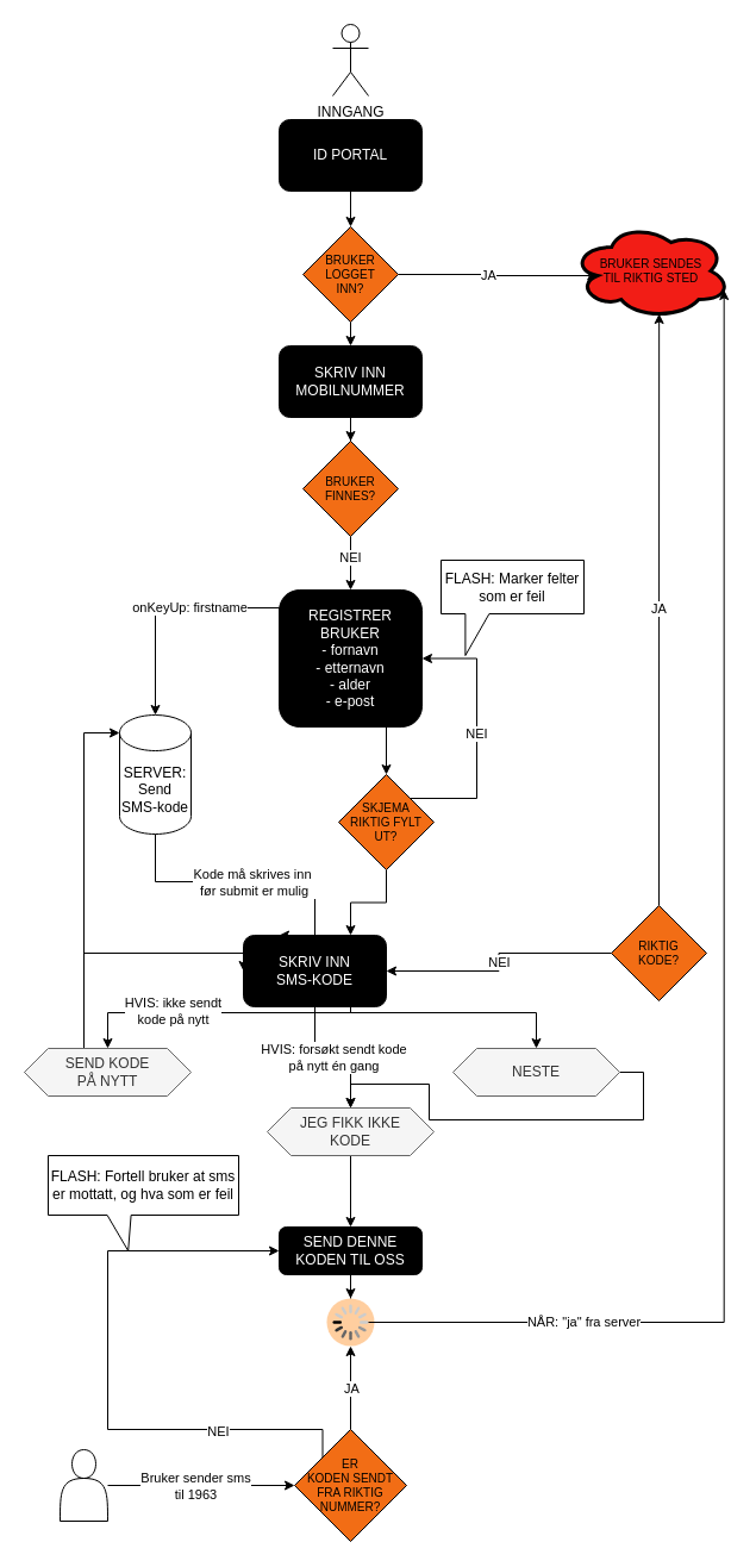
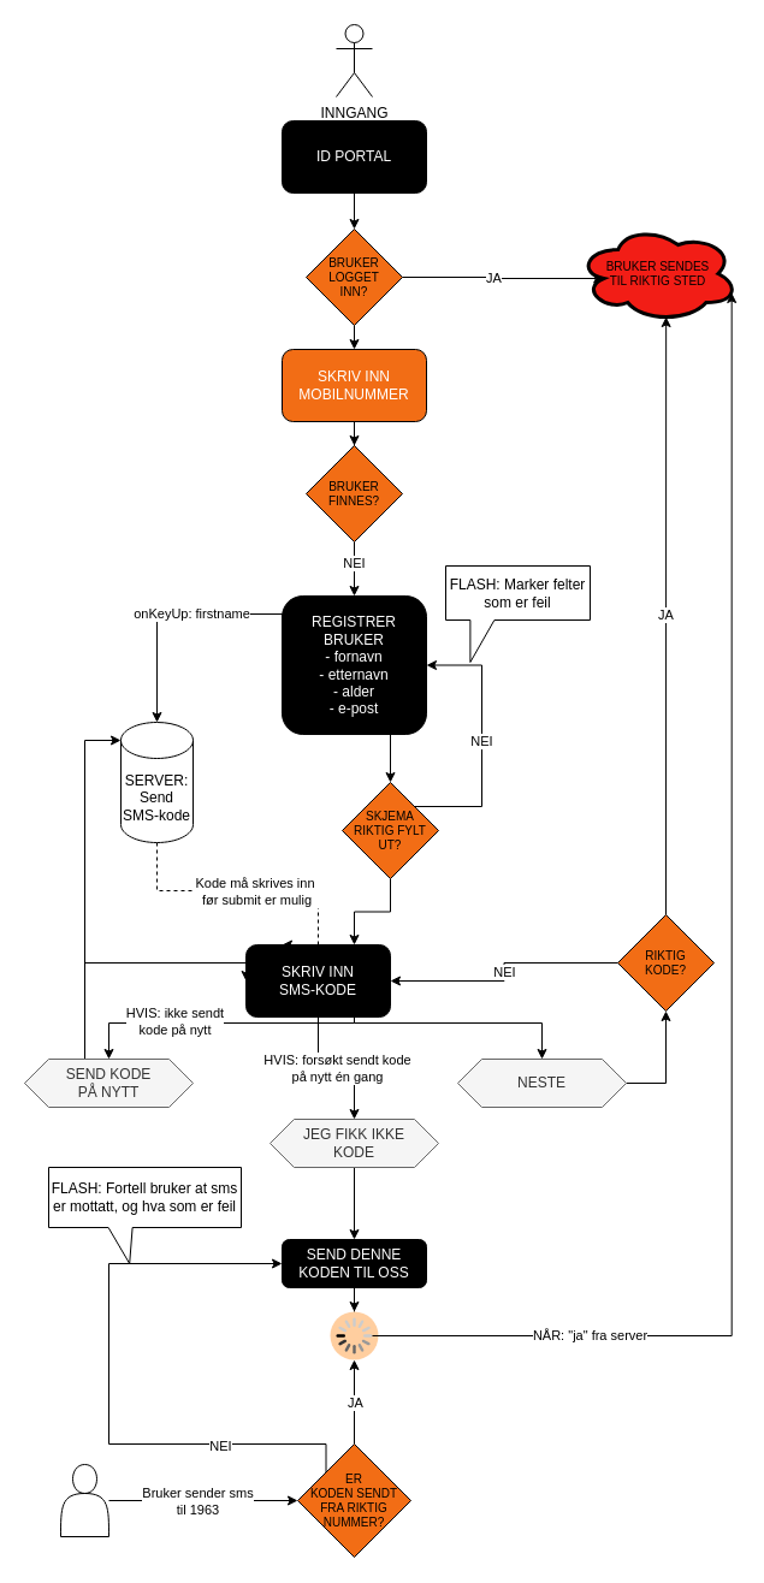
  <mxCell id="0" />
  <mxCell id="1" parent="0" />
  <mxCell id="2" style="edgeStyle=orthogonalEdgeStyle;rounded=0;orthogonalLoop=1;jettySize=auto;html=1;" edge="1" parent="1" source="3" target="8"><mxGeometry relative="1" as="geometry" /></mxCell>
  <mxCell id="3" value="ID PORTAL" style="rounded=1;whiteSpace=wrap;html=1;fillColor=#000000;fontColor=#FFFFFF;" vertex="1" parent="1"><mxGeometry x="234" y="100" width="120" height="60" as="geometry" /></mxCell>
  <mxCell id="4" value="INNGANG" style="shape=umlActor;verticalLabelPosition=bottom;verticalAlign=top;html=1;outlineConnect=0;" vertex="1" parent="1"><mxGeometry x="279" y="20" width="30" height="60" as="geometry" /></mxCell>
  <mxCell id="5" style="edgeStyle=orthogonalEdgeStyle;rounded=0;orthogonalLoop=1;jettySize=auto;html=1;exitX=1;exitY=0.5;exitDx=0;exitDy=0;entryX=0.16;entryY=0.55;entryDx=0;entryDy=0;entryPerimeter=0;" edge="1" parent="1" source="8" target="9"><mxGeometry relative="1" as="geometry" /></mxCell>
  <mxCell id="6" value="JA" style="edgeLabel;html=1;align=center;verticalAlign=middle;resizable=0;points=[];" vertex="1" connectable="0" parent="5"><mxGeometry x="-0.099" y="1" relative="1" as="geometry"><mxPoint as="offset" /></mxGeometry></mxCell>
  <mxCell id="7" style="edgeStyle=orthogonalEdgeStyle;rounded=0;orthogonalLoop=1;jettySize=auto;html=1;exitX=0.5;exitY=1;exitDx=0;exitDy=0;entryX=0.5;entryY=0;entryDx=0;entryDy=0;" edge="1" parent="1" source="8" target="11"><mxGeometry relative="1" as="geometry" /></mxCell>
  <mxCell id="8" value="BRUKER LOGGET&lt;br&gt;INN?" style="rhombus;whiteSpace=wrap;html=1;fillColor=#F26D15;fontSize=10;spacing=4;" vertex="1" parent="1"><mxGeometry x="254" y="190" width="80" height="80" as="geometry" /></mxCell>
  <mxCell id="9" value="&lt;font color=&quot;#000000&quot;&gt;BRUKER SENDES TIL RIKTIG STED&lt;/font&gt;" style="ellipse;shape=cloud;whiteSpace=wrap;html=1;strokeWidth=3;fontSize=10;fontColor=#F26D15;align=center;spacing=13;spacingLeft=5;spacingRight=5;fillColor=#F21D16;" vertex="1" parent="1"><mxGeometry x="480" y="187" width="133" height="80" as="geometry" /></mxCell>
  <mxCell id="10" style="edgeStyle=orthogonalEdgeStyle;rounded=0;orthogonalLoop=1;jettySize=auto;html=1;entryX=0.5;entryY=0;entryDx=0;entryDy=0;" edge="1" parent="1" source="11" target="14"><mxGeometry relative="1" as="geometry" /></mxCell>
- <mxCell id="11" value="SKRIV INN MOBILNUMMER" style="rounded=1;whiteSpace=wrap;html=1;fillColor=#000000;fontColor=#FFFFFF;" vertex="1" parent="1"><mxGeometry x="234" y="290" width="120" height="60" as="geometry" /></mxCell>
+ <mxCell id="11" value="SKRIV INN MOBILNUMMER" style="rounded=1;whiteSpace=wrap;html=1;fillColor=#f26d15;fontColor=#FFFFFF;" vertex="1" parent="1"><mxGeometry x="234" y="290" width="120" height="60" as="geometry" /></mxCell>
  <mxCell id="12" style="edgeStyle=orthogonalEdgeStyle;rounded=0;orthogonalLoop=1;jettySize=auto;html=1;entryX=0.5;entryY=0;entryDx=0;entryDy=0;" edge="1" parent="1" source="14" target="17"><mxGeometry relative="1" as="geometry" /></mxCell>
  <mxCell id="13" value="NEI" style="edgeLabel;html=1;align=center;verticalAlign=middle;resizable=0;points=[];" vertex="1" connectable="0" parent="12"><mxGeometry x="-0.247" y="-1" relative="1" as="geometry"><mxPoint as="offset" /></mxGeometry></mxCell>
  <mxCell id="14" value="BRUKER FINNES?" style="rhombus;whiteSpace=wrap;html=1;fillColor=#F26D15;fontSize=10;spacing=4;" vertex="1" parent="1"><mxGeometry x="254" y="370" width="80" height="80" as="geometry" /></mxCell>
  <mxCell id="15" style="edgeStyle=orthogonalEdgeStyle;rounded=0;orthogonalLoop=1;jettySize=auto;html=1;exitX=0.75;exitY=1;exitDx=0;exitDy=0;" edge="1" parent="1" source="17" target="20"><mxGeometry relative="1" as="geometry" /></mxCell>
  <mxCell id="16" value="onKeyUp: firstname" style="edgeStyle=orthogonalEdgeStyle;rounded=0;orthogonalLoop=1;jettySize=auto;html=1;exitX=0;exitY=0.5;exitDx=0;exitDy=0;" edge="1" parent="1" source="17" target="24"><mxGeometry relative="1" as="geometry"><Array as="points"><mxPoint x="234" y="510" /><mxPoint x="130" y="510" /></Array></mxGeometry></mxCell>
  <mxCell id="17" value="REGISTRER BRUKER&lt;br&gt;- fornavn&lt;br&gt;- etternavn&lt;br&gt;- alder&lt;br&gt;- e-post" style="rounded=1;whiteSpace=wrap;html=1;fillColor=#000000;fontColor=#FFFFFF;" vertex="1" parent="1"><mxGeometry x="234" y="495" width="120" height="115" as="geometry" /></mxCell>
  <mxCell id="18" value="NEI" style="edgeStyle=orthogonalEdgeStyle;rounded=0;orthogonalLoop=1;jettySize=auto;html=1;entryX=1;entryY=0.5;entryDx=0;entryDy=0;exitX=1;exitY=0;exitDx=0;exitDy=0;" edge="1" parent="1" source="20" target="17"><mxGeometry relative="1" as="geometry"><Array as="points"><mxPoint x="400" y="670" /><mxPoint x="400" y="553" /><mxPoint x="354" y="553" /></Array></mxGeometry></mxCell>
  <mxCell id="19" style="edgeStyle=orthogonalEdgeStyle;rounded=0;orthogonalLoop=1;jettySize=auto;html=1;entryX=0.75;entryY=0;entryDx=0;entryDy=0;" edge="1" parent="1" source="20" target="29"><mxGeometry relative="1" as="geometry" /></mxCell>
  <mxCell id="20" value="SKJEMA&lt;br&gt;RIKTIG FYLT&lt;br&gt;UT?&lt;br&gt;" style="rhombus;whiteSpace=wrap;html=1;fillColor=#F26D15;fontSize=10;spacing=4;" vertex="1" parent="1"><mxGeometry x="284" y="650" width="80" height="80" as="geometry" /></mxCell>
  <mxCell id="21" value="FLASH: Marker felter som er feil" style="shape=callout;whiteSpace=wrap;html=1;perimeter=calloutPerimeter;position2=0.17;size=35;position=0.17;" vertex="1" parent="1"><mxGeometry x="370" y="470" width="120" height="80" as="geometry" /></mxCell>
- <mxCell id="22" style="edgeStyle=orthogonalEdgeStyle;rounded=0;orthogonalLoop=1;jettySize=auto;html=1;exitX=0.5;exitY=1;exitDx=0;exitDy=0;exitPerimeter=0;entryX=0.25;entryY=0;entryDx=0;entryDy=0;" edge="1" parent="1" source="24" target="29"><mxGeometry relative="1" as="geometry"><mxPoint x="70" y="750" as="targetPoint" /><Array as="points"><mxPoint x="130" y="740" /><mxPoint x="264" y="740" /></Array></mxGeometry></mxCell>
+ <mxCell id="22" style="edgeStyle=orthogonalEdgeStyle;rounded=0;orthogonalLoop=1;jettySize=auto;html=1;exitX=0.5;exitY=1;exitDx=0;exitDy=0;exitPerimeter=0;entryX=0.25;entryY=0;entryDx=0;entryDy=0;dashed=1;" edge="1" parent="1" source="24" target="29"><mxGeometry relative="1" as="geometry"><mxPoint x="70" y="750" as="targetPoint" /><Array as="points"><mxPoint x="130" y="740" /><mxPoint x="264" y="740" /></Array></mxGeometry></mxCell>
  <mxCell id="23" value="Kode må skrives inn&amp;nbsp;&lt;br&gt;før submit er mulig" style="edgeLabel;html=1;align=center;verticalAlign=middle;resizable=0;points=[];" vertex="1" connectable="0" parent="22"><mxGeometry x="0.021" y="-1" relative="1" as="geometry"><mxPoint x="-4.17" y="-1" as="offset" /></mxGeometry></mxCell>
  <mxCell id="24" value="SERVER:&lt;br&gt;Send SMS-kode" style="shape=cylinder3;whiteSpace=wrap;html=1;boundedLbl=1;backgroundOutline=1;size=15;" vertex="1" parent="1"><mxGeometry x="100" y="600" width="60" height="100" as="geometry" /></mxCell>
  <mxCell id="25" style="edgeStyle=orthogonalEdgeStyle;rounded=0;orthogonalLoop=1;jettySize=auto;html=1;entryX=0.5;entryY=0;entryDx=0;entryDy=0;" edge="1" parent="1" source="29" target="37"><mxGeometry relative="1" as="geometry"><Array as="points"><mxPoint x="294" y="850" /><mxPoint x="450" y="850" /></Array></mxGeometry></mxCell>
  <mxCell id="26" style="edgeStyle=orthogonalEdgeStyle;rounded=0;orthogonalLoop=1;jettySize=auto;html=1;entryX=0.5;entryY=0;entryDx=0;entryDy=0;" edge="1" parent="1" source="29" target="35"><mxGeometry relative="1" as="geometry"><Array as="points"><mxPoint x="294" y="850" /><mxPoint x="90" y="850" /></Array></mxGeometry></mxCell>
  <mxCell id="27" value="HVIS: ikke sendt&lt;br&gt;kode på nytt" style="edgeLabel;html=1;align=center;verticalAlign=middle;resizable=0;points=[];" vertex="1" connectable="0" parent="26"><mxGeometry x="0.155" y="-2" relative="1" as="geometry"><mxPoint x="-16.5" as="offset" /></mxGeometry></mxCell>
  <mxCell id="28" value="HVIS: forsøkt sendt kode&lt;br&gt;på nytt én gang" style="edgeStyle=orthogonalEdgeStyle;rounded=0;orthogonalLoop=1;jettySize=auto;html=1;entryX=0.5;entryY=0;entryDx=0;entryDy=0;" edge="1" parent="1" source="29" target="39"><mxGeometry relative="1" as="geometry"><mxPoint as="offset" /></mxGeometry></mxCell>
  <mxCell id="29" value="SKRIV INN&lt;br&gt;SMS-KODE" style="rounded=1;whiteSpace=wrap;html=1;fillColor=#000000;fontColor=#FFFFFF;" vertex="1" parent="1"><mxGeometry x="204" y="785" width="120" height="60" as="geometry" /></mxCell>
  <mxCell id="30" value="JA" style="edgeStyle=orthogonalEdgeStyle;rounded=0;orthogonalLoop=1;jettySize=auto;html=1;exitX=0.5;exitY=0;exitDx=0;exitDy=0;entryX=0.55;entryY=0.95;entryDx=0;entryDy=0;entryPerimeter=0;" edge="1" parent="1" source="32" target="9"><mxGeometry relative="1" as="geometry"><Array as="points"><mxPoint x="553" y="760" /></Array></mxGeometry></mxCell>
  <mxCell id="31" value="NEI" style="edgeStyle=orthogonalEdgeStyle;rounded=0;orthogonalLoop=1;jettySize=auto;html=1;" edge="1" parent="1" source="32" target="29"><mxGeometry relative="1" as="geometry" /></mxCell>
  <mxCell id="32" value="RIKTIG&lt;br&gt;KODE?" style="rhombus;whiteSpace=wrap;html=1;fillColor=#F26D15;fontSize=10;spacing=4;" vertex="1" parent="1"><mxGeometry x="513" y="760" width="80" height="80" as="geometry" /></mxCell>
  <mxCell id="33" style="edgeStyle=orthogonalEdgeStyle;rounded=0;orthogonalLoop=1;jettySize=auto;html=1;entryX=0;entryY=0.5;entryDx=0;entryDy=0;" edge="1" parent="1" source="35" target="29"><mxGeometry relative="1" as="geometry"><Array as="points"><mxPoint x="70" y="800" /></Array></mxGeometry></mxCell>
  <mxCell id="34" style="edgeStyle=orthogonalEdgeStyle;rounded=0;orthogonalLoop=1;jettySize=auto;html=1;exitX=0;exitY=0.5;exitDx=0;exitDy=0;entryX=0;entryY=0;entryDx=0;entryDy=15;entryPerimeter=0;" edge="1" parent="1" source="35" target="24"><mxGeometry relative="1" as="geometry"><Array as="points"><mxPoint x="70" y="615" /></Array></mxGeometry></mxCell>
  <mxCell id="35" value="SEND KODE&lt;br&gt;PÅ NYTT" style="shape=hexagon;perimeter=hexagonPerimeter2;whiteSpace=wrap;html=1;fixedSize=1;fillColor=#f5f5f5;strokeColor=#666666;fontColor=#333333;" vertex="1" parent="1"><mxGeometry x="20" y="880" width="140" height="40" as="geometry" /></mxCell>
- <mxCell id="36" style="edgeStyle=orthogonalEdgeStyle;rounded=0;orthogonalLoop=1;jettySize=auto;html=1;exitX=1;exitY=0.5;exitDx=0;exitDy=0;" edge="1" parent="1" source="37" target="39"><mxGeometry relative="1" as="geometry" /></mxCell>
+ <mxCell id="36" style="edgeStyle=orthogonalEdgeStyle;rounded=0;orthogonalLoop=1;jettySize=auto;html=1;exitX=1;exitY=0.5;exitDx=0;exitDy=0;" edge="1" parent="1" source="37" target="32"><mxGeometry relative="1" as="geometry" /></mxCell>
  <mxCell id="37" value="NESTE" style="shape=hexagon;perimeter=hexagonPerimeter2;whiteSpace=wrap;html=1;fixedSize=1;fillColor=#f5f5f5;strokeColor=#666666;fontColor=#333333;" vertex="1" parent="1"><mxGeometry x="380" y="880" width="140" height="40" as="geometry" /></mxCell>
  <mxCell id="38" style="edgeStyle=orthogonalEdgeStyle;rounded=0;orthogonalLoop=1;jettySize=auto;html=1;" edge="1" parent="1" source="39" target="41"><mxGeometry relative="1" as="geometry" /></mxCell>
  <mxCell id="39" value="JEG FIKK IKKE&lt;br&gt;KODE" style="shape=hexagon;perimeter=hexagonPerimeter2;whiteSpace=wrap;html=1;fixedSize=1;fillColor=#f5f5f5;strokeColor=#666666;fontColor=#333333;" vertex="1" parent="1"><mxGeometry x="224" y="930" width="140" height="40" as="geometry" /></mxCell>
  <mxCell id="40" style="edgeStyle=orthogonalEdgeStyle;rounded=0;orthogonalLoop=1;jettySize=auto;html=1;" edge="1" parent="1" source="41" target="50"><mxGeometry relative="1" as="geometry" /></mxCell>
  <mxCell id="41" value="SEND DENNE KODEN TIL OSS" style="rounded=1;whiteSpace=wrap;html=1;fillColor=#000000;fontColor=#FFFFFF;" vertex="1" parent="1"><mxGeometry x="234" y="1030" width="120" height="40" as="geometry" /></mxCell>
  <mxCell id="42" value="JA" style="edgeStyle=orthogonalEdgeStyle;rounded=0;orthogonalLoop=1;jettySize=auto;html=1;" edge="1" parent="1" source="45"><mxGeometry relative="1" as="geometry"><mxPoint x="294" y="1130" as="targetPoint" /></mxGeometry></mxCell>
  <mxCell id="43" style="edgeStyle=orthogonalEdgeStyle;rounded=0;orthogonalLoop=1;jettySize=auto;html=1;exitX=0;exitY=0;exitDx=0;exitDy=0;entryX=0;entryY=0.5;entryDx=0;entryDy=0;" edge="1" parent="1" source="45" target="41"><mxGeometry relative="1" as="geometry"><Array as="points"><mxPoint x="270" y="1200" /><mxPoint x="90" y="1200" /><mxPoint x="90" y="1050" /></Array></mxGeometry></mxCell>
  <mxCell id="44" value="NEI" style="edgeLabel;html=1;align=center;verticalAlign=middle;resizable=0;points=[];" vertex="1" connectable="0" parent="43"><mxGeometry x="-0.55" y="1" relative="1" as="geometry"><mxPoint as="offset" /></mxGeometry></mxCell>
  <mxCell id="45" value="ER&lt;br&gt;KODEN SENDT&lt;br&gt;FRA RIKTIG&lt;br&gt;NUMMER?" style="rhombus;whiteSpace=wrap;html=1;fillColor=#F26D15;fontSize=10;spacing=4;" vertex="1" parent="1"><mxGeometry x="247" y="1200" width="94" height="94" as="geometry" /></mxCell>
  <mxCell id="46" style="edgeStyle=orthogonalEdgeStyle;rounded=0;orthogonalLoop=1;jettySize=auto;html=1;entryX=0;entryY=0.5;entryDx=0;entryDy=0;" edge="1" parent="1" source="48" target="45"><mxGeometry relative="1" as="geometry" /></mxCell>
  <mxCell id="47" value="Bruker sender sms&lt;br&gt;til 1963" style="edgeLabel;html=1;align=center;verticalAlign=middle;resizable=0;points=[];" vertex="1" connectable="0" parent="46"><mxGeometry x="-0.074" relative="1" as="geometry"><mxPoint as="offset" /></mxGeometry></mxCell>
  <mxCell id="48" value="" style="shape=actor;whiteSpace=wrap;html=1;" vertex="1" parent="1"><mxGeometry x="50" y="1217" width="40" height="60" as="geometry" /></mxCell>
  <mxCell id="49" value="" style="group" vertex="1" connectable="0" parent="1"><mxGeometry x="274" y="1090" width="40" height="40" as="geometry" /></mxCell>
  <mxCell id="50" value="" style="rounded=1;whiteSpace=wrap;html=1;strokeColor=none;arcSize=50;fillColor=#FFCE9F;" vertex="1" parent="49"><mxGeometry width="40" height="40" as="geometry" /></mxCell>
  <mxCell id="51" value="" style="html=1;verticalLabelPosition=bottom;labelBackgroundColor=#ffffff;verticalAlign=top;shadow=0;dashed=0;strokeWidth=2;shape=mxgraph.ios7.misc.loading_circle;" vertex="1" parent="49"><mxGeometry x="5" y="5" width="30" height="30" as="geometry" /></mxCell>
  <mxCell id="52" value="NÅR: &quot;ja&quot; fra server" style="edgeStyle=orthogonalEdgeStyle;rounded=0;orthogonalLoop=1;jettySize=auto;html=1;entryX=0.96;entryY=0.7;entryDx=0;entryDy=0;entryPerimeter=0;" edge="1" parent="1" source="51" target="9"><mxGeometry x="-0.69" relative="1" as="geometry"><mxPoint x="620" y="1110" as="targetPoint" /><mxPoint as="offset" /></mxGeometry></mxCell>
  <mxCell id="53" value="FLASH: Fortell bruker at sms er mottatt, og hva som er feil" style="shape=callout;whiteSpace=wrap;html=1;perimeter=calloutPerimeter;position2=0.42;size=30;position=0.31;base=20;" vertex="1" parent="1"><mxGeometry x="40" y="970" width="160" height="80" as="geometry" /></mxCell>
